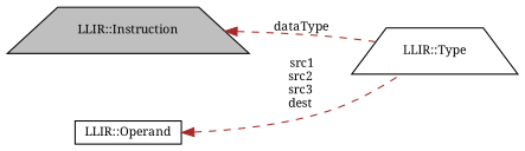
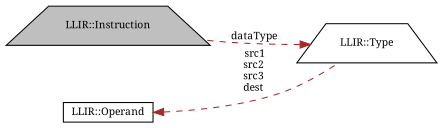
  digraph {
    fontname="Noto Serif"
    rankdir=LR
    node [color=black fillcolor=white fontname="Noto Serif" fontsize=10 shape=trapezium style=filled]
    edge [color=brown dir=back fontname="Noto Serif" fontsize=10 labelfontname=Helvetica labelfontsize=10 style=dashed]
    n1 [fillcolor=grey75 fontcolor=black height=0.2 label="LLIR::Instruction" width=0.4]
    n2 [height=0.2 label="LLIR::Type" width=0.4]
    n3 [height=0.2 label="LLIR::Operand" shape=box width=0.4]
-   n1 -> n2 [label=" dataType"]
+   n2 -> n1 [label=" dataType"]
    n3 -> n2 [label=" src1\nsrc2\nsrc3\ndest"]
  }
